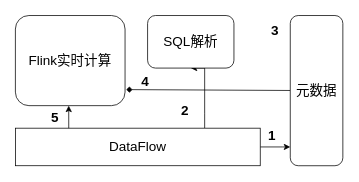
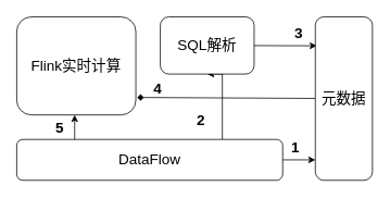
  <mxCell id="0" />
  <mxCell id="1" parent="0" />
  <mxCell id="2" style="edgeStyle=orthogonalEdgeStyle;rounded=0;orthogonalLoop=1;jettySize=auto;html=1;" edge="1" parent="1" source="5" target="9"><mxGeometry relative="1" as="geometry"><Array as="points"><mxPoint x="376" y="195" /><mxPoint x="376" y="195" /></Array></mxGeometry></mxCell>
  <mxCell id="3" style="edgeStyle=orthogonalEdgeStyle;rounded=0;orthogonalLoop=1;jettySize=auto;html=1;entryX=0.5;entryY=1;entryDx=0;entryDy=0;" edge="1" parent="1" source="5" target="7"><mxGeometry relative="1" as="geometry"><Array as="points"><mxPoint x="272" y="150" /><mxPoint x="272" y="150" /></Array></mxGeometry></mxCell>
  <mxCell id="4" style="edgeStyle=none;rounded=0;orthogonalLoop=1;jettySize=auto;html=1;entryX=0.5;entryY=1;entryDx=0;entryDy=0;exitX=0.218;exitY=0.4;exitDx=0;exitDy=0;exitPerimeter=0;" edge="1" parent="1" source="5"><mxGeometry relative="1" as="geometry"><mxPoint x="99.5" y="170" as="sourcePoint" /><mxPoint x="91" y="140" as="targetPoint" /></mxGeometry></mxCell>
- <mxCell id="5" value="&lt;font style=&quot;font-size: 18px&quot;&gt;DataFlow&lt;/font&gt;" style="whiteSpace=wrap;html=1;rounded=0;" vertex="1" parent="1"><mxGeometry x="20" y="170" width="326" height="50" as="geometry" /></mxCell>
+ <mxCell id="5" value="&lt;font style=&quot;font-size: 18px&quot;&gt;DataFlow&lt;/font&gt;" style="rounded=1;whiteSpace=wrap;html=1;" vertex="1" parent="1"><mxGeometry x="20" y="170" width="326" height="50" as="geometry" /></mxCell>
+ <mxCell id="6" style="edgeStyle=none;rounded=0;orthogonalLoop=1;jettySize=auto;html=1;entryX=0.024;entryY=0.177;entryDx=0;entryDy=0;entryPerimeter=0;" edge="1" parent="1" source="7" target="9"><mxGeometry relative="1" as="geometry" /></mxCell>
  <mxCell id="7" value="&lt;font style=&quot;font-size: 18px&quot;&gt;SQL解析&lt;/font&gt;" style="rounded=1;whiteSpace=wrap;html=1;" vertex="1" parent="1"><mxGeometry x="196" y="20" width="115" height="70" as="geometry" /></mxCell>
  <mxCell id="8" style="rounded=0;orthogonalLoop=1;jettySize=auto;html=1;entryX=1.011;entryY=0.822;entryDx=0;entryDy=0;entryPerimeter=0;endArrow=diamond;" edge="1" parent="1" source="9" target="10"><mxGeometry relative="1" as="geometry" /></mxCell>
  <mxCell id="9" value="&lt;font style=&quot;font-size: 18px&quot;&gt;元数据&lt;/font&gt;" style="rounded=1;whiteSpace=wrap;html=1;" vertex="1" parent="1"><mxGeometry x="386" y="20" width="70" height="200" as="geometry" /></mxCell>
  <mxCell id="10" value="&lt;font style=&quot;font-size: 18px&quot;&gt;Flink实时计算&lt;/font&gt;" style="rounded=1;whiteSpace=wrap;html=1;" vertex="1" parent="1"><mxGeometry x="20" y="20" width="146" height="120" as="geometry" /></mxCell>
  <mxCell id="11" value="&lt;font style=&quot;font-size: 18px&quot;&gt;&lt;b&gt;1&lt;/b&gt;&lt;/font&gt;" style="text;html=1;strokeColor=none;fillColor=none;align=center;verticalAlign=middle;whiteSpace=wrap;rounded=0;" vertex="1" parent="1"><mxGeometry x="348" y="170" width="28" height="20" as="geometry" /></mxCell>
  <mxCell id="12" value="&lt;font style=&quot;font-size: 18px&quot;&gt;&lt;b&gt;2&lt;/b&gt;&lt;/font&gt;" style="text;html=1;strokeColor=none;fillColor=none;align=center;verticalAlign=middle;whiteSpace=wrap;rounded=0;" vertex="1" parent="1"><mxGeometry x="232" y="137" width="28" height="20" as="geometry" /></mxCell>
  <mxCell id="13" value="&lt;font style=&quot;font-size: 18px&quot;&gt;&lt;b&gt;4&lt;/b&gt;&lt;/font&gt;" style="text;html=1;strokeColor=none;fillColor=none;align=center;verticalAlign=middle;whiteSpace=wrap;rounded=0;" vertex="1" parent="1"><mxGeometry x="179" y="98" width="28" height="20" as="geometry" /></mxCell>
  <mxCell id="14" value="&lt;font style=&quot;font-size: 18px&quot;&gt;&lt;b&gt;3&lt;/b&gt;&lt;/font&gt;" style="text;html=1;strokeColor=none;fillColor=none;align=center;verticalAlign=middle;whiteSpace=wrap;rounded=0;" vertex="1" parent="1"><mxGeometry x="352" y="30" width="28" height="20" as="geometry" /></mxCell>
  <mxCell id="15" value="&lt;font style=&quot;font-size: 18px&quot;&gt;&lt;b&gt;5&lt;/b&gt;&lt;/font&gt;" style="text;html=1;strokeColor=none;fillColor=none;align=center;verticalAlign=middle;whiteSpace=wrap;rounded=0;" vertex="1" parent="1"><mxGeometry x="59" y="146" width="28" height="20" as="geometry" /></mxCell>
